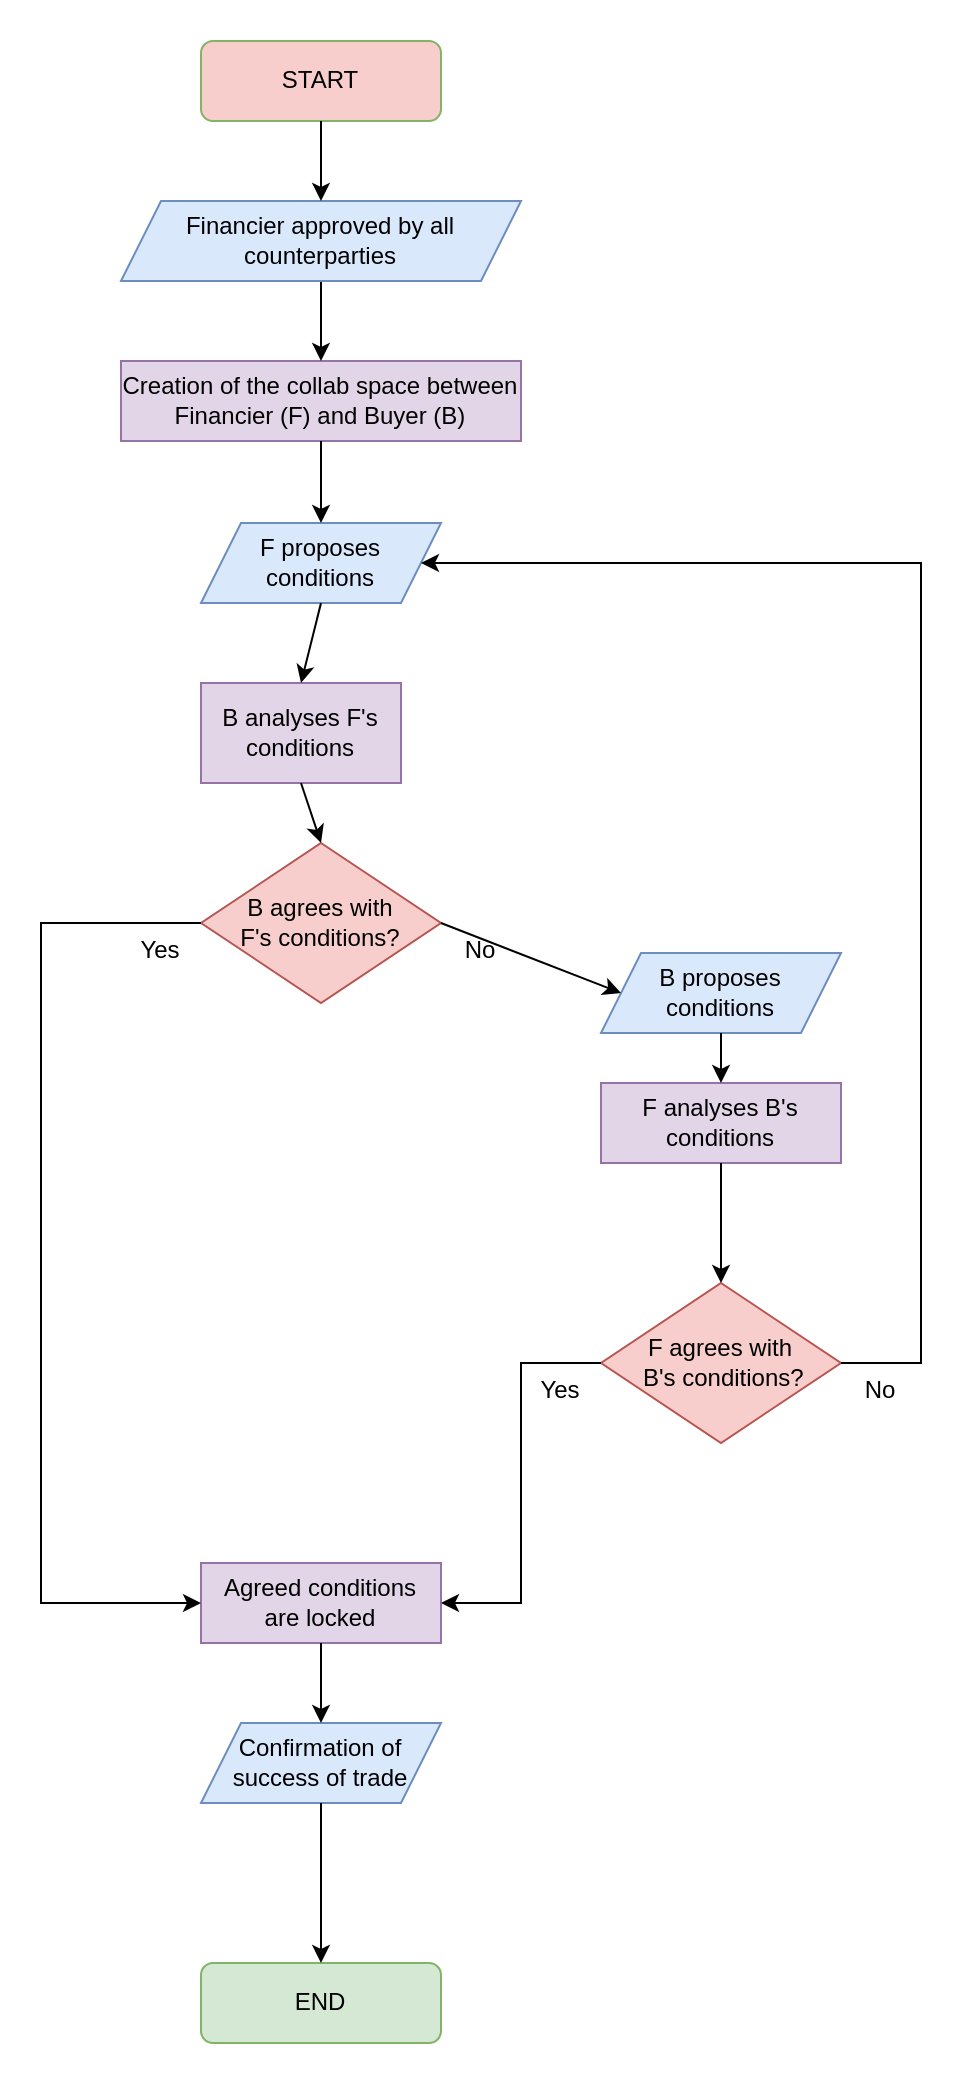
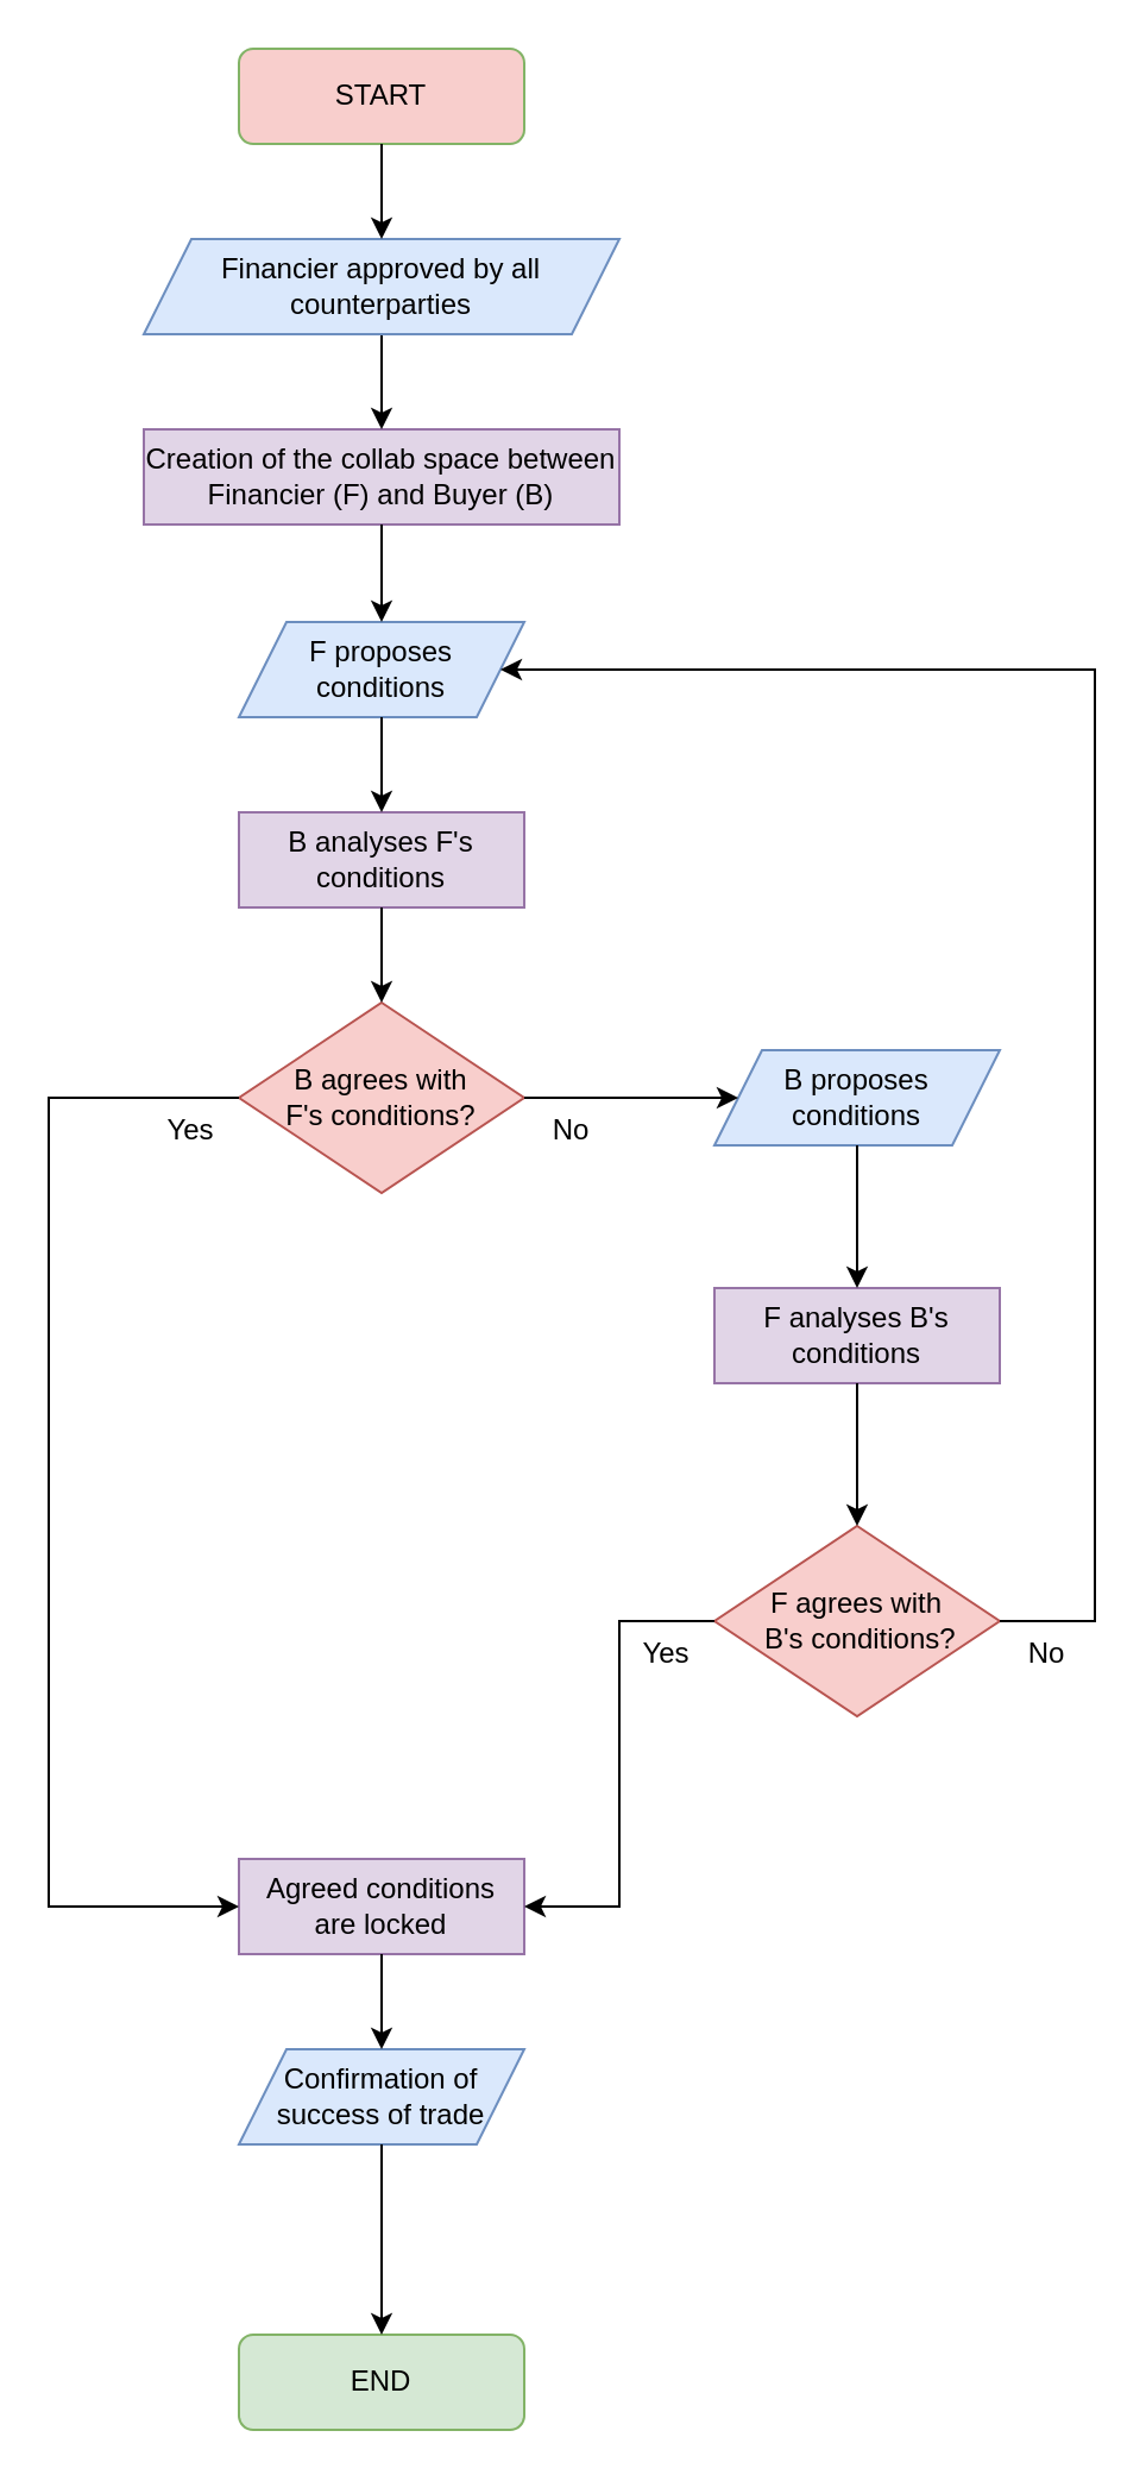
  <mxCell id="0" />
  <mxCell id="1" parent="0" />
  <mxCell id="2" value="START" style="rounded=1;whiteSpace=wrap;html=1;fillColor=#f8cecc;strokeColor=#82b366;" vertex="1" parent="1"><mxGeometry x="100" y="20" width="120" height="40" as="geometry" /></mxCell>
  <mxCell id="3" value="Creation of the collab space between Financier (F) and Buyer (B)" style="rounded=0;whiteSpace=wrap;html=1;fillColor=#e1d5e7;strokeColor=#9673a6;" vertex="1" parent="1"><mxGeometry x="60" y="180" width="200" height="40" as="geometry" /></mxCell>
  <mxCell id="4" value="F proposes&lt;br&gt;conditions" style="shape=parallelogram;perimeter=parallelogramPerimeter;whiteSpace=wrap;html=1;fixedSize=1;fillColor=#dae8fc;strokeColor=#6c8ebf;" vertex="1" parent="1"><mxGeometry x="100" y="261" width="120" height="40" as="geometry" /></mxCell>
- <mxCell id="5" value="B analyses F's conditions" style="rounded=0;whiteSpace=wrap;html=1;fillColor=#e1d5e7;strokeColor=#9673a6;" vertex="1" parent="1"><mxGeometry x="100" y="341" width="100" height="50" as="geometry" /></mxCell>
+ <mxCell id="5" value="B analyses F's conditions" style="rounded=0;whiteSpace=wrap;html=1;fillColor=#e1d5e7;strokeColor=#9673a6;" vertex="1" parent="1"><mxGeometry x="100" y="341" width="120" height="40" as="geometry" /></mxCell>
  <mxCell id="6" value="B agrees with&lt;br&gt;F's conditions?" style="rhombus;whiteSpace=wrap;html=1;fillColor=#f8cecc;strokeColor=#b85450;" vertex="1" parent="1"><mxGeometry x="100" y="421" width="120" height="80" as="geometry" /></mxCell>
  <mxCell id="7" value="END" style="rounded=1;whiteSpace=wrap;html=1;fillColor=#d5e8d4;strokeColor=#82b366;" vertex="1" parent="1"><mxGeometry x="100" y="981" width="120" height="40" as="geometry" /></mxCell>
- <mxCell id="8" value="B proposes&lt;br&gt;conditions" style="shape=parallelogram;perimeter=parallelogramPerimeter;whiteSpace=wrap;html=1;fixedSize=1;fillColor=#dae8fc;strokeColor=#6c8ebf;" vertex="1" parent="1"><mxGeometry x="300" y="476" width="120" height="40" as="geometry" /></mxCell>
+ <mxCell id="8" value="B proposes&lt;br&gt;conditions" style="shape=parallelogram;perimeter=parallelogramPerimeter;whiteSpace=wrap;html=1;fixedSize=1;fillColor=#dae8fc;strokeColor=#6c8ebf;" vertex="1" parent="1"><mxGeometry x="300" y="441" width="120" height="40" as="geometry" /></mxCell>
  <mxCell id="9" value="F agrees with&lt;br&gt;&amp;nbsp;B's conditions?" style="rhombus;whiteSpace=wrap;html=1;fillColor=#f8cecc;strokeColor=#b85450;" vertex="1" parent="1"><mxGeometry x="300" y="641" width="120" height="80" as="geometry" /></mxCell>
  <mxCell id="10" value="F analyses B's conditions" style="rounded=0;whiteSpace=wrap;html=1;fillColor=#e1d5e7;strokeColor=#9673a6;" vertex="1" parent="1"><mxGeometry x="300" y="541" width="120" height="40" as="geometry" /></mxCell>
  <mxCell id="11" value="Agreed conditions&lt;br&gt;are locked" style="rounded=0;whiteSpace=wrap;html=1;fillColor=#e1d5e7;strokeColor=#9673a6;" vertex="1" parent="1"><mxGeometry x="100" y="781" width="120" height="40" as="geometry" /></mxCell>
  <mxCell id="12" value="Confirmation of success of trade" style="shape=parallelogram;perimeter=parallelogramPerimeter;whiteSpace=wrap;html=1;fixedSize=1;fillColor=#dae8fc;strokeColor=#6c8ebf;" vertex="1" parent="1"><mxGeometry x="100" y="861" width="120" height="40" as="geometry" /></mxCell>
  <mxCell id="13" value="" style="endArrow=classic;html=1;rounded=0;exitX=0.5;exitY=1;exitDx=0;exitDy=0;entryX=0.5;entryY=0;entryDx=0;entryDy=0;" edge="1" parent="1" source="3" target="4"><mxGeometry width="50" height="50" relative="1" as="geometry"><mxPoint x="130" y="400" as="sourcePoint" /><mxPoint x="180" y="350" as="targetPoint" /></mxGeometry></mxCell>
  <mxCell id="14" value="" style="endArrow=classic;html=1;rounded=0;exitX=0.5;exitY=1;exitDx=0;exitDy=0;entryX=0.5;entryY=0;entryDx=0;entryDy=0;" edge="1" parent="1" source="4" target="5"><mxGeometry width="50" height="50" relative="1" as="geometry"><mxPoint x="130" y="361" as="sourcePoint" /><mxPoint x="180" y="311" as="targetPoint" /></mxGeometry></mxCell>
  <mxCell id="15" value="" style="endArrow=classic;html=1;rounded=0;exitX=0.5;exitY=1;exitDx=0;exitDy=0;entryX=0.5;entryY=0;entryDx=0;entryDy=0;" edge="1" parent="1" source="5" target="6"><mxGeometry width="50" height="50" relative="1" as="geometry"><mxPoint x="130" y="471" as="sourcePoint" /><mxPoint x="180" y="421" as="targetPoint" /></mxGeometry></mxCell>
  <mxCell id="16" value="" style="endArrow=classic;html=1;rounded=0;exitX=1;exitY=0.5;exitDx=0;exitDy=0;entryX=0;entryY=0.5;entryDx=0;entryDy=0;" edge="1" parent="1" source="6" target="8"><mxGeometry width="50" height="50" relative="1" as="geometry"><mxPoint x="130" y="601" as="sourcePoint" /><mxPoint x="180" y="551" as="targetPoint" /></mxGeometry></mxCell>
  <mxCell id="17" value="" style="endArrow=classic;html=1;rounded=0;exitX=0.5;exitY=1;exitDx=0;exitDy=0;" edge="1" parent="1" source="8" target="10"><mxGeometry width="50" height="50" relative="1" as="geometry"><mxPoint x="170" y="601" as="sourcePoint" /><mxPoint x="220" y="551" as="targetPoint" /></mxGeometry></mxCell>
  <mxCell id="18" value="" style="endArrow=classic;html=1;rounded=0;exitX=0.5;exitY=1;exitDx=0;exitDy=0;entryX=0.5;entryY=0;entryDx=0;entryDy=0;" edge="1" parent="1" source="10" target="9"><mxGeometry width="50" height="50" relative="1" as="geometry"><mxPoint x="170" y="601" as="sourcePoint" /><mxPoint x="220" y="551" as="targetPoint" /></mxGeometry></mxCell>
  <mxCell id="19" value="" style="edgeStyle=segmentEdgeStyle;endArrow=classic;html=1;rounded=0;exitX=0;exitY=0.5;exitDx=0;exitDy=0;entryX=1;entryY=0.5;entryDx=0;entryDy=0;" edge="1" parent="1" source="9" target="11"><mxGeometry width="50" height="50" relative="1" as="geometry"><mxPoint x="130" y="601" as="sourcePoint" /><mxPoint x="180" y="551" as="targetPoint" /><Array as="points"><mxPoint x="260" y="681" /><mxPoint x="260" y="801" /></Array></mxGeometry></mxCell>
  <mxCell id="20" value="" style="edgeStyle=segmentEdgeStyle;endArrow=classic;html=1;rounded=0;exitX=1;exitY=0.5;exitDx=0;exitDy=0;entryX=1;entryY=0.5;entryDx=0;entryDy=0;" edge="1" parent="1" source="9" target="4"><mxGeometry width="50" height="50" relative="1" as="geometry"><mxPoint x="130" y="601" as="sourcePoint" /><mxPoint x="180" y="551" as="targetPoint" /><Array as="points"><mxPoint x="460" y="681" /><mxPoint x="460" y="281" /></Array></mxGeometry></mxCell>
  <mxCell id="21" value="" style="endArrow=classic;html=1;rounded=0;exitX=0.5;exitY=1;exitDx=0;exitDy=0;entryX=0.5;entryY=0;entryDx=0;entryDy=0;" edge="1" parent="1" source="11" target="12"><mxGeometry width="50" height="50" relative="1" as="geometry"><mxPoint x="130" y="681" as="sourcePoint" /><mxPoint x="180" y="631" as="targetPoint" /></mxGeometry></mxCell>
  <mxCell id="22" value="" style="endArrow=classic;html=1;rounded=0;exitX=0.5;exitY=1;exitDx=0;exitDy=0;entryX=0.5;entryY=0;entryDx=0;entryDy=0;" edge="1" parent="1" source="12" target="7"><mxGeometry width="50" height="50" relative="1" as="geometry"><mxPoint x="130" y="871" as="sourcePoint" /><mxPoint x="180" y="821" as="targetPoint" /></mxGeometry></mxCell>
  <mxCell id="23" style="edgeStyle=orthogonalEdgeStyle;rounded=0;orthogonalLoop=1;jettySize=auto;html=1;exitX=0.5;exitY=1;exitDx=0;exitDy=0;entryX=0.5;entryY=0;entryDx=0;entryDy=0;" edge="1" parent="1" source="24" target="3"><mxGeometry relative="1" as="geometry" /></mxCell>
  <mxCell id="24" value="Financier approved by all counterparties" style="shape=parallelogram;perimeter=parallelogramPerimeter;whiteSpace=wrap;html=1;fixedSize=1;fillColor=#dae8fc;strokeColor=#6c8ebf;" vertex="1" parent="1"><mxGeometry x="60" y="100" width="200" height="40" as="geometry" /></mxCell>
  <mxCell id="25" value="" style="endArrow=classic;html=1;rounded=0;exitX=0.5;exitY=1;exitDx=0;exitDy=0;entryX=0.5;entryY=0;entryDx=0;entryDy=0;" edge="1" parent="1" source="2" target="24"><mxGeometry width="50" height="50" relative="1" as="geometry"><mxPoint x="130" y="210" as="sourcePoint" /><mxPoint x="180" y="160" as="targetPoint" /></mxGeometry></mxCell>
  <mxCell id="26" value="No" style="text;html=1;strokeColor=none;fillColor=none;align=center;verticalAlign=middle;whiteSpace=wrap;rounded=0;" vertex="1" parent="1"><mxGeometry x="420" y="680" width="40" height="30" as="geometry" /></mxCell>
  <mxCell id="27" value="" style="edgeStyle=segmentEdgeStyle;endArrow=classic;html=1;rounded=0;exitX=0;exitY=0.5;exitDx=0;exitDy=0;entryX=0;entryY=0.5;entryDx=0;entryDy=0;startArrow=none;" edge="1" parent="1" source="6" target="11"><mxGeometry width="50" height="50" relative="1" as="geometry"><mxPoint x="130" y="600" as="sourcePoint" /><mxPoint x="180" y="550" as="targetPoint" /><Array as="points"><mxPoint x="20" y="461" /><mxPoint x="20" y="801" /></Array></mxGeometry></mxCell>
  <mxCell id="28" value="Yes" style="text;html=1;strokeColor=none;fillColor=none;align=center;verticalAlign=middle;whiteSpace=wrap;rounded=0;" vertex="1" parent="1"><mxGeometry x="60" y="460" width="40" height="30" as="geometry" /></mxCell>
  <mxCell id="29" value="No" style="text;html=1;strokeColor=none;fillColor=none;align=center;verticalAlign=middle;whiteSpace=wrap;rounded=0;" vertex="1" parent="1"><mxGeometry x="220" y="460" width="40" height="30" as="geometry" /></mxCell>
  <mxCell id="30" value="Yes" style="text;html=1;strokeColor=none;fillColor=none;align=center;verticalAlign=middle;whiteSpace=wrap;rounded=0;" vertex="1" parent="1"><mxGeometry x="260" y="680" width="40" height="30" as="geometry" /></mxCell>
